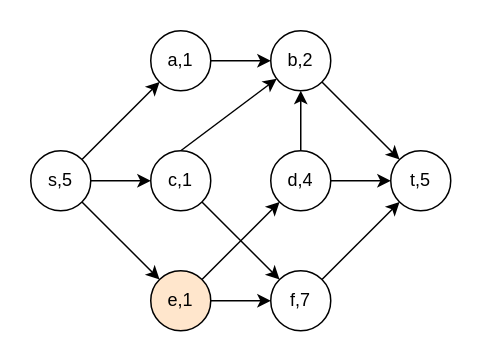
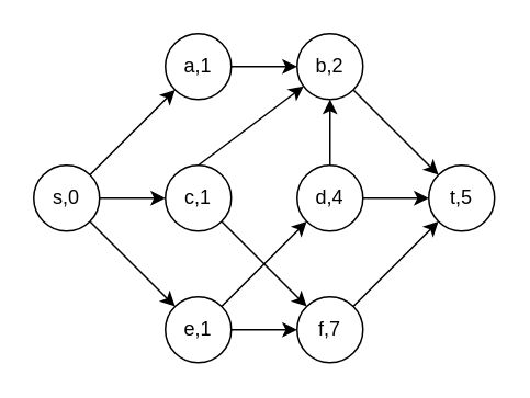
  <mxCell id="0" />
  <mxCell id="1" parent="0" />
  <mxCell id="2" style="rounded=0;orthogonalLoop=1;jettySize=auto;html=1;exitX=1;exitY=0;exitDx=0;exitDy=0;entryX=0;entryY=1;entryDx=0;entryDy=0;" edge="1" parent="1" source="5" target="10"><mxGeometry relative="1" as="geometry" /></mxCell>
  <mxCell id="3" style="edgeStyle=none;rounded=0;orthogonalLoop=1;jettySize=auto;html=1;exitX=1;exitY=1;exitDx=0;exitDy=0;entryX=0;entryY=0;entryDx=0;entryDy=0;" edge="1" parent="1" source="5" target="8"><mxGeometry relative="1" as="geometry" /></mxCell>
  <mxCell id="4" style="edgeStyle=none;rounded=0;orthogonalLoop=1;jettySize=auto;html=1;exitX=1;exitY=0.5;exitDx=0;exitDy=0;entryX=0;entryY=0.5;entryDx=0;entryDy=0;" edge="1" parent="1" source="5" target="16"><mxGeometry relative="1" as="geometry" /></mxCell>
- <mxCell id="5" value="s,5" style="ellipse;whiteSpace=wrap;html=1;aspect=fixed;" vertex="1" parent="1"><mxGeometry x="20" y="100" width="40" height="40" as="geometry" /></mxCell>
+ <mxCell id="5" value="s,0" style="ellipse;whiteSpace=wrap;html=1;aspect=fixed;" vertex="1" parent="1"><mxGeometry x="20" y="100" width="40" height="40" as="geometry" /></mxCell>
  <mxCell id="6" style="edgeStyle=none;rounded=0;orthogonalLoop=1;jettySize=auto;html=1;exitX=1;exitY=0.5;exitDx=0;exitDy=0;entryX=0;entryY=0.5;entryDx=0;entryDy=0;" edge="1" parent="1" source="8" target="12"><mxGeometry relative="1" as="geometry" /></mxCell>
  <mxCell id="7" style="edgeStyle=none;rounded=0;orthogonalLoop=1;jettySize=auto;html=1;exitX=1;exitY=0;exitDx=0;exitDy=0;" edge="1" parent="1" source="8" target="19"><mxGeometry relative="1" as="geometry" /></mxCell>
- <mxCell id="8" value="e,1" style="ellipse;whiteSpace=wrap;html=1;aspect=fixed;fillColor=#ffe6cc;" vertex="1" parent="1"><mxGeometry x="100" y="180" width="40" height="40" as="geometry" /></mxCell>
+ <mxCell id="8" value="e,1" style="ellipse;whiteSpace=wrap;html=1;aspect=fixed;" vertex="1" parent="1"><mxGeometry x="100" y="180" width="40" height="40" as="geometry" /></mxCell>
  <mxCell id="9" style="edgeStyle=none;rounded=0;orthogonalLoop=1;jettySize=auto;html=1;exitX=1;exitY=0.5;exitDx=0;exitDy=0;entryX=0;entryY=0.5;entryDx=0;entryDy=0;" edge="1" parent="1" source="10" target="21"><mxGeometry relative="1" as="geometry" /></mxCell>
  <mxCell id="10" value="a,1" style="ellipse;whiteSpace=wrap;html=1;aspect=fixed;" vertex="1" parent="1"><mxGeometry x="100" y="20" width="40" height="40" as="geometry" /></mxCell>
  <mxCell id="11" style="edgeStyle=none;rounded=0;orthogonalLoop=1;jettySize=auto;html=1;exitX=1;exitY=0;exitDx=0;exitDy=0;entryX=0;entryY=1;entryDx=0;entryDy=0;" edge="1" parent="1" source="12" target="13"><mxGeometry relative="1" as="geometry" /></mxCell>
  <mxCell id="12" value="f,7" style="ellipse;whiteSpace=wrap;html=1;aspect=fixed;" vertex="1" parent="1"><mxGeometry x="180" y="180" width="40" height="40" as="geometry" /></mxCell>
  <mxCell id="13" value="t,5" style="ellipse;whiteSpace=wrap;html=1;aspect=fixed;" vertex="1" parent="1"><mxGeometry x="260" y="100" width="40" height="40" as="geometry" /></mxCell>
  <mxCell id="14" style="edgeStyle=none;rounded=0;orthogonalLoop=1;jettySize=auto;html=1;exitX=1;exitY=1;exitDx=0;exitDy=0;entryX=0;entryY=0;entryDx=0;entryDy=0;" edge="1" parent="1" source="16" target="12"><mxGeometry relative="1" as="geometry" /></mxCell>
  <mxCell id="15" style="edgeStyle=none;rounded=0;orthogonalLoop=1;jettySize=auto;html=1;exitX=0.5;exitY=0;exitDx=0;exitDy=0;" edge="1" parent="1" source="16" target="21"><mxGeometry relative="1" as="geometry" /></mxCell>
  <mxCell id="16" value="c,1" style="ellipse;whiteSpace=wrap;html=1;aspect=fixed;" vertex="1" parent="1"><mxGeometry x="100" y="100" width="40" height="40" as="geometry" /></mxCell>
  <mxCell id="17" style="edgeStyle=none;rounded=0;orthogonalLoop=1;jettySize=auto;html=1;exitX=0.5;exitY=0;exitDx=0;exitDy=0;entryX=0.5;entryY=1;entryDx=0;entryDy=0;" edge="1" parent="1" source="19" target="21"><mxGeometry relative="1" as="geometry" /></mxCell>
  <mxCell id="18" style="edgeStyle=none;rounded=0;orthogonalLoop=1;jettySize=auto;html=1;exitX=1;exitY=0.5;exitDx=0;exitDy=0;entryX=0;entryY=0.5;entryDx=0;entryDy=0;" edge="1" parent="1" source="19" target="13"><mxGeometry relative="1" as="geometry" /></mxCell>
  <mxCell id="19" value="d,4" style="ellipse;whiteSpace=wrap;html=1;aspect=fixed;" vertex="1" parent="1"><mxGeometry x="180" y="100" width="40" height="40" as="geometry" /></mxCell>
  <mxCell id="20" style="edgeStyle=none;rounded=0;orthogonalLoop=1;jettySize=auto;html=1;exitX=1;exitY=1;exitDx=0;exitDy=0;entryX=0;entryY=0;entryDx=0;entryDy=0;" edge="1" parent="1" source="21" target="13"><mxGeometry relative="1" as="geometry" /></mxCell>
  <mxCell id="21" value="b,2" style="ellipse;whiteSpace=wrap;html=1;aspect=fixed;" vertex="1" parent="1"><mxGeometry x="180" y="20" width="40" height="40" as="geometry" /></mxCell>
